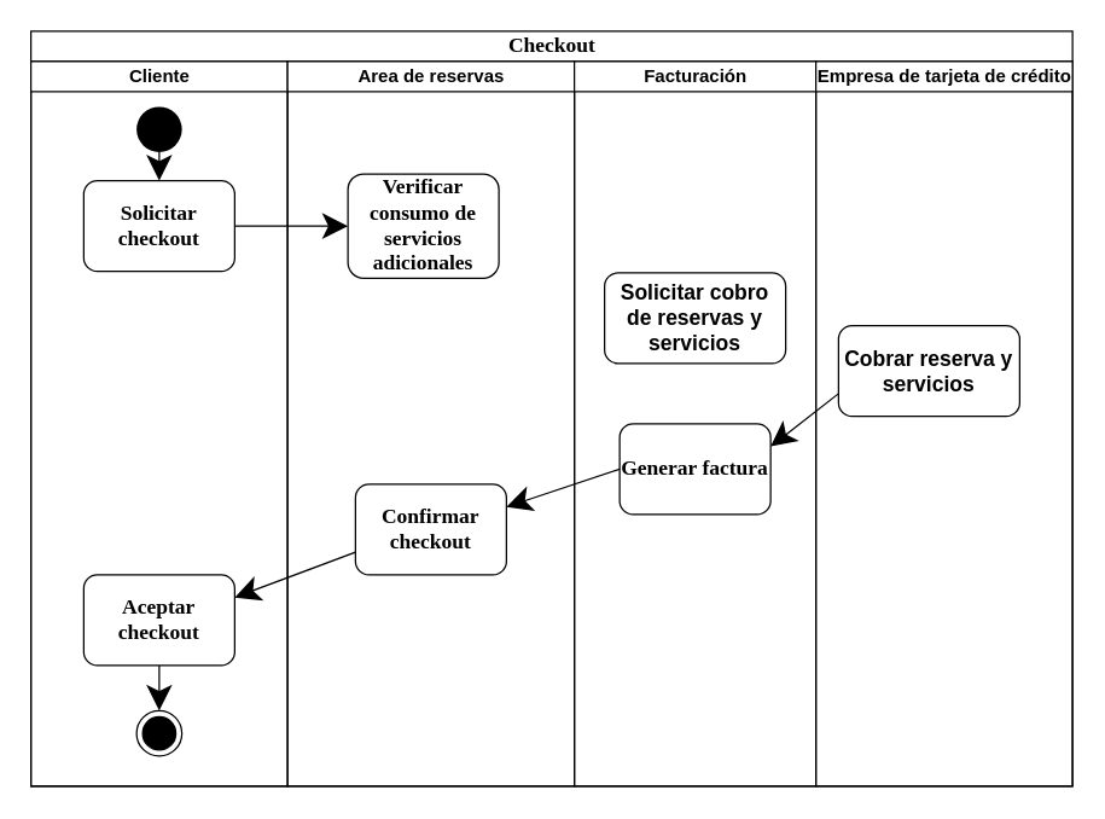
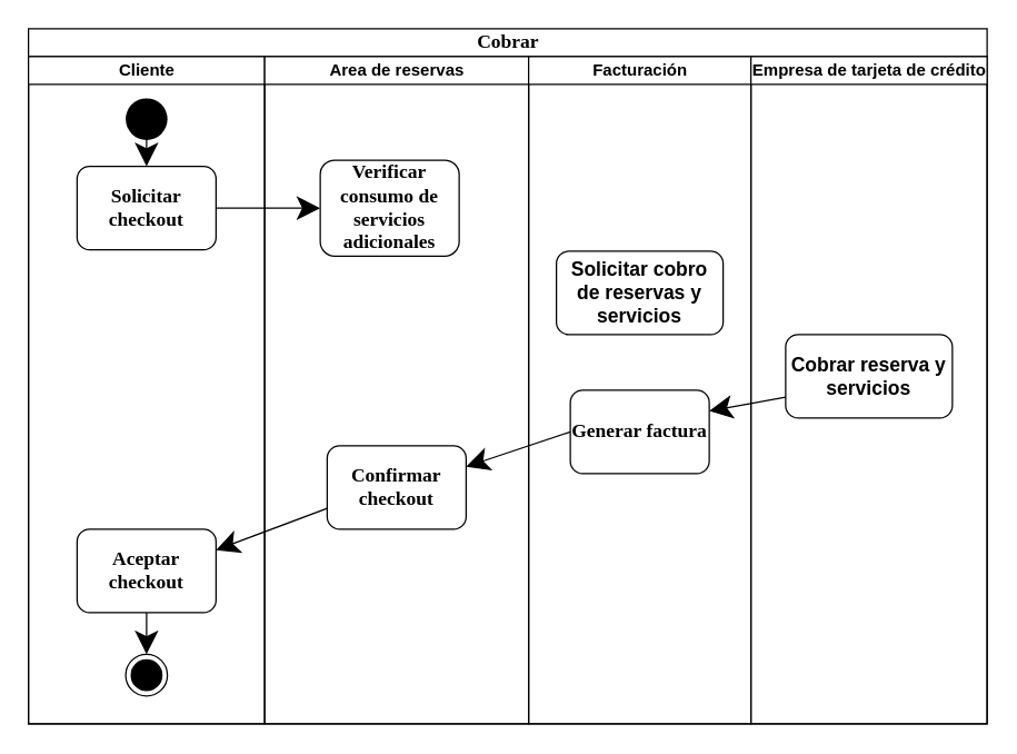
  <mxCell id="0" />
  <mxCell id="1" parent="0" />
- <mxCell id="2" value="&lt;font style=&quot;font-size: 14px&quot;&gt;Checkout&lt;/font&gt;" style="swimlane;html=1;childLayout=stackLayout;startSize=20;rounded=0;shadow=0;labelBackgroundColor=none;strokeWidth=1;fontFamily=Verdana;fontSize=8;align=center;" vertex="1" parent="1"><mxGeometry x="20" y="20" width="690" height="500" as="geometry" /></mxCell>
+ <mxCell id="2" value="&lt;font style=&quot;font-size: 14px&quot;&gt;Cobrar&lt;/font&gt;" style="swimlane;html=1;childLayout=stackLayout;startSize=20;rounded=0;shadow=0;labelBackgroundColor=none;strokeWidth=1;fontFamily=Verdana;fontSize=8;align=center;" vertex="1" parent="1"><mxGeometry x="20" y="20" width="690" height="500" as="geometry" /></mxCell>
  <mxCell id="3" value="Cliente" style="swimlane;html=1;startSize=20;" vertex="1" parent="2"><mxGeometry y="20" width="170" height="480" as="geometry" /></mxCell>
  <mxCell id="4" value="Solicitar checkout" style="rounded=1;whiteSpace=wrap;html=1;shadow=0;labelBackgroundColor=none;strokeWidth=1;fontFamily=Verdana;fontSize=14;align=center;fontStyle=1" vertex="1" parent="3"><mxGeometry x="35" y="79" width="100" height="60" as="geometry" /></mxCell>
  <mxCell id="5" value="" style="ellipse;fillColor=#000000;strokeColor=none;hachureGap=4;pointerEvents=0;" vertex="1" parent="3"><mxGeometry x="70" y="30" width="30" height="30" as="geometry" /></mxCell>
  <mxCell id="6" value="" style="endArrow=classic;html=1;startSize=14;endSize=14;sourcePerimeterSpacing=8;targetPerimeterSpacing=8;exitX=0.5;exitY=1;exitDx=0;exitDy=0;entryX=0.5;entryY=0;entryDx=0;entryDy=0;" edge="1" parent="3" source="5" target="4"><mxGeometry width="50" height="50" relative="1" as="geometry"><mxPoint x="-5" y="74" as="sourcePoint" /><mxPoint x="315" y="184" as="targetPoint" /></mxGeometry></mxCell>
  <mxCell id="7" value="Aceptar checkout" style="rounded=1;whiteSpace=wrap;html=1;shadow=0;labelBackgroundColor=none;strokeWidth=1;fontFamily=Verdana;fontSize=14;align=center;fontStyle=1" vertex="1" parent="3"><mxGeometry x="35" y="340" width="100" height="60" as="geometry" /></mxCell>
  <mxCell id="8" value="" style="ellipse;html=1;shape=endState;fillColor=#000000;strokeColor=#000000;hachureGap=4;pointerEvents=0;" vertex="1" parent="3"><mxGeometry x="70" y="430" width="30" height="30" as="geometry" /></mxCell>
  <mxCell id="9" value="" style="endArrow=classic;html=1;startSize=14;endSize=14;sourcePerimeterSpacing=8;targetPerimeterSpacing=8;exitX=0.5;exitY=1;exitDx=0;exitDy=0;entryX=0.5;entryY=0;entryDx=0;entryDy=0;" edge="1" parent="3" source="7" target="8"><mxGeometry width="50" height="50" relative="1" as="geometry"><mxPoint x="240" y="354" as="sourcePoint" /><mxPoint x="235" y="384" as="targetPoint" /></mxGeometry></mxCell>
  <mxCell id="10" value="Area de reservas" style="swimlane;html=1;startSize=20;" vertex="1" parent="2"><mxGeometry x="170" y="20" width="190" height="480" as="geometry" /></mxCell>
  <mxCell id="11" value="Verificar consumo de servicios adicionales" style="rounded=1;whiteSpace=wrap;html=1;shadow=0;labelBackgroundColor=none;strokeWidth=1;fontFamily=Verdana;fontSize=14;align=center;fontStyle=1" vertex="1" parent="10"><mxGeometry x="40" y="74.5" width="100" height="69" as="geometry" /></mxCell>
  <mxCell id="12" value="Confirmar checkout" style="rounded=1;whiteSpace=wrap;html=1;shadow=0;labelBackgroundColor=none;strokeWidth=1;fontFamily=Verdana;fontSize=14;align=center;fontStyle=1" vertex="1" parent="10"><mxGeometry x="45" y="280" width="100" height="60" as="geometry" /></mxCell>
  <mxCell id="13" value="Facturación" style="swimlane;html=1;startSize=20;" vertex="1" parent="2"><mxGeometry x="360" y="20" width="160" height="480" as="geometry" /></mxCell>
  <mxCell id="14" value="Solicitar cobro de reservas y servicios" style="rounded=1;whiteSpace=wrap;html=1;hachureGap=4;pointerEvents=0;fontStyle=1;fontSize=14;" vertex="1" parent="13"><mxGeometry x="20" y="140" width="120" height="60" as="geometry" /></mxCell>
  <mxCell id="15" value="Generar factura" style="rounded=1;whiteSpace=wrap;html=1;shadow=0;labelBackgroundColor=none;strokeWidth=1;fontFamily=Verdana;fontSize=14;align=center;fontStyle=1" vertex="1" parent="13"><mxGeometry x="30" y="240" width="100" height="60" as="geometry" /></mxCell>
  <mxCell id="16" value="Empresa de tarjeta de crédito" style="swimlane;html=1;startSize=20;" vertex="1" parent="2"><mxGeometry x="520" y="20" width="170" height="480" as="geometry" /></mxCell>
- <mxCell id="17" value="Cobrar reserva y servicios" style="rounded=1;whiteSpace=wrap;html=1;hachureGap=4;pointerEvents=0;fontStyle=1;fontSize=14;" vertex="1" parent="16"><mxGeometry x="15" y="175" width="120" height="60" as="geometry" /></mxCell>
+ <mxCell id="17" value="Cobrar reserva y servicios" style="rounded=1;whiteSpace=wrap;html=1;hachureGap=4;pointerEvents=0;fontStyle=1;fontSize=14;" vertex="1" parent="16"><mxGeometry x="25" y="200" width="120" height="60" as="geometry" /></mxCell>
  <mxCell id="18" value="" style="endArrow=classic;html=1;startSize=14;endSize=14;sourcePerimeterSpacing=8;targetPerimeterSpacing=8;exitX=0;exitY=0.75;exitDx=0;exitDy=0;entryX=1;entryY=0.25;entryDx=0;entryDy=0;" edge="1" parent="2" source="17" target="15"><mxGeometry width="50" height="50" relative="1" as="geometry"><mxPoint x="550" y="879" as="sourcePoint" /><mxPoint x="510" y="859" as="targetPoint" /></mxGeometry></mxCell>
  <mxCell id="19" value="" style="endArrow=classic;html=1;startSize=14;endSize=14;sourcePerimeterSpacing=8;targetPerimeterSpacing=8;exitX=0;exitY=0.5;exitDx=0;exitDy=0;entryX=1;entryY=0.25;entryDx=0;entryDy=0;" edge="1" parent="2" source="15" target="12"><mxGeometry width="50" height="50" relative="1" as="geometry"><mxPoint x="700" y="665" as="sourcePoint" /><mxPoint x="650" y="705" as="targetPoint" /></mxGeometry></mxCell>
  <mxCell id="20" value="" style="endArrow=classic;html=1;startSize=14;endSize=14;sourcePerimeterSpacing=8;targetPerimeterSpacing=8;exitX=1;exitY=0.5;exitDx=0;exitDy=0;entryX=0;entryY=0.5;entryDx=0;entryDy=0;" edge="1" parent="2" source="4" target="11"><mxGeometry width="50" height="50" relative="1" as="geometry"><mxPoint x="270" y="173.5" as="sourcePoint" /><mxPoint x="305" y="210" as="targetPoint" /></mxGeometry></mxCell>
  <mxCell id="21" value="" style="endArrow=classic;html=1;startSize=14;endSize=14;sourcePerimeterSpacing=8;targetPerimeterSpacing=8;exitX=0;exitY=0.75;exitDx=0;exitDy=0;entryX=1;entryY=0.25;entryDx=0;entryDy=0;" edge="1" parent="2" source="12" target="7"><mxGeometry width="50" height="50" relative="1" as="geometry"><mxPoint x="80" y="840" as="sourcePoint" /><mxPoint x="265" y="390" as="targetPoint" /></mxGeometry></mxCell>
